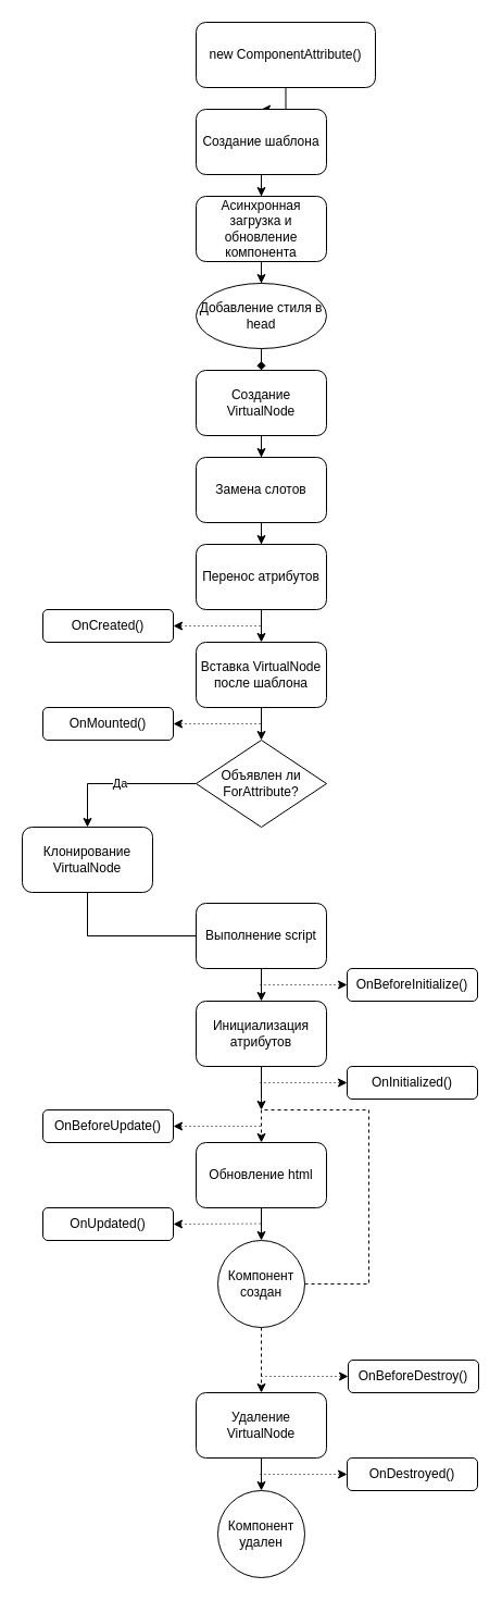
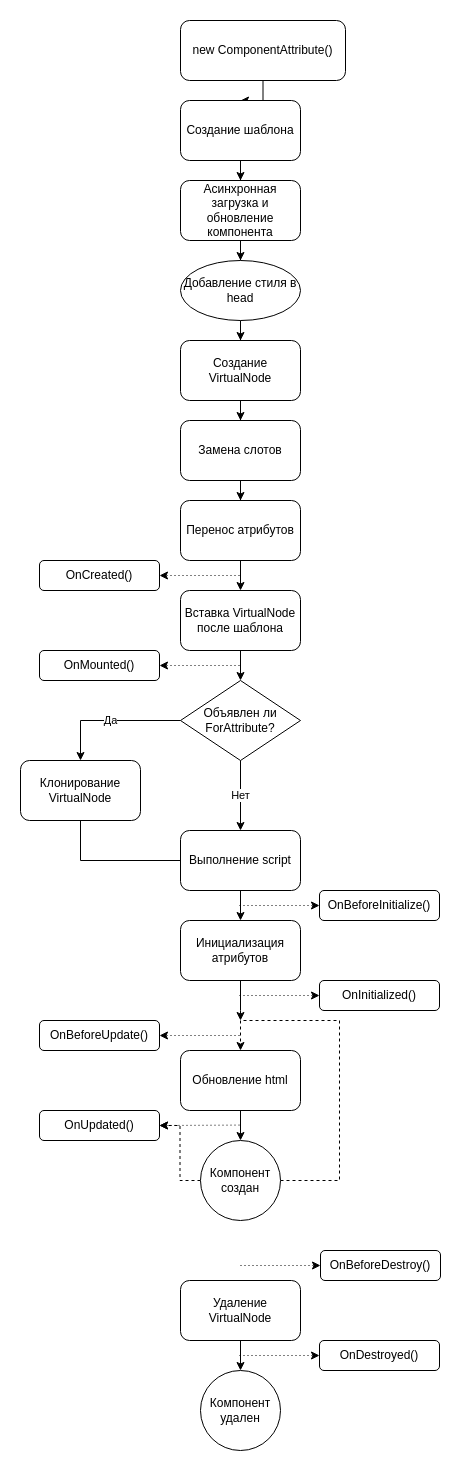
  <mxCell id="0" />
  <mxCell id="1" parent="0" />
  <mxCell id="2" value="" style="edgeStyle=orthogonalEdgeStyle;rounded=0;orthogonalLoop=1;jettySize=auto;html=1;endArrow=classic;endFill=1;endSize=6;strokeWidth=1;" edge="1" parent="1" source="3" target="5"><mxGeometry relative="1" as="geometry" /></mxCell>
  <mxCell id="3" value="new ComponentAttribute()" style="rounded=1;whiteSpace=wrap;html=1;" vertex="1" parent="1"><mxGeometry x="180" y="20" width="165" height="60" as="geometry" /></mxCell>
  <mxCell id="4" value="" style="edgeStyle=orthogonalEdgeStyle;rounded=0;orthogonalLoop=1;jettySize=auto;html=1;endArrow=classic;endFill=1;endSize=6;strokeWidth=1;" edge="1" parent="1" source="5" target="7"><mxGeometry relative="1" as="geometry" /></mxCell>
  <mxCell id="5" value="Создание шаблона" style="rounded=1;whiteSpace=wrap;html=1;" vertex="1" parent="1"><mxGeometry x="180" y="100" width="120" height="60" as="geometry" /></mxCell>
  <mxCell id="6" value="" style="edgeStyle=orthogonalEdgeStyle;rounded=0;orthogonalLoop=1;jettySize=auto;html=1;endArrow=classic;endFill=1;endSize=6;strokeWidth=1;" edge="1" parent="1" source="7" target="9"><mxGeometry relative="1" as="geometry" /></mxCell>
  <mxCell id="7" value="Асинхронная загрузка и обновление компонента" style="rounded=1;whiteSpace=wrap;html=1;" vertex="1" parent="1"><mxGeometry x="180" y="180" width="120" height="60" as="geometry" /></mxCell>
- <mxCell id="8" value="" style="edgeStyle=orthogonalEdgeStyle;rounded=0;orthogonalLoop=1;jettySize=auto;html=1;endArrow=diamond;endFill=1;endSize=6;strokeWidth=1;" edge="1" parent="1" source="9" target="11"><mxGeometry relative="1" as="geometry" /></mxCell>
+ <mxCell id="8" value="" style="edgeStyle=orthogonalEdgeStyle;rounded=0;orthogonalLoop=1;jettySize=auto;html=1;endArrow=classic;endFill=1;endSize=6;strokeWidth=1;" edge="1" parent="1" source="9" target="11"><mxGeometry relative="1" as="geometry" /></mxCell>
  <mxCell id="9" value="Добавление стиля в head" style="ellipse;whiteSpace=wrap;html=1;" vertex="1" parent="1"><mxGeometry x="180" y="260" width="120" height="60" as="geometry" /></mxCell>
  <mxCell id="10" value="" style="edgeStyle=orthogonalEdgeStyle;rounded=0;orthogonalLoop=1;jettySize=auto;html=1;endArrow=classic;endFill=1;endSize=6;strokeWidth=1;" edge="1" parent="1" source="11" target="13"><mxGeometry relative="1" as="geometry" /></mxCell>
  <mxCell id="11" value="Создание VirtualNode" style="rounded=1;whiteSpace=wrap;html=1;" vertex="1" parent="1"><mxGeometry x="180" y="340" width="120" height="60" as="geometry" /></mxCell>
  <mxCell id="12" value="" style="edgeStyle=orthogonalEdgeStyle;rounded=0;orthogonalLoop=1;jettySize=auto;html=1;endArrow=classic;endFill=1;endSize=6;strokeWidth=1;" edge="1" parent="1" source="13" target="15"><mxGeometry relative="1" as="geometry" /></mxCell>
  <mxCell id="13" value="Замена слотов" style="rounded=1;whiteSpace=wrap;html=1;" vertex="1" parent="1"><mxGeometry x="180" y="420" width="120" height="60" as="geometry" /></mxCell>
  <mxCell id="14" value="" style="edgeStyle=orthogonalEdgeStyle;rounded=0;orthogonalLoop=1;jettySize=auto;html=1;endArrow=classic;endFill=1;endSize=6;strokeWidth=1;" edge="1" parent="1" source="15" target="17"><mxGeometry relative="1" as="geometry" /></mxCell>
  <mxCell id="15" value="Перенос атрибутов" style="rounded=1;whiteSpace=wrap;html=1;" vertex="1" parent="1"><mxGeometry x="180" y="500" width="120" height="60" as="geometry" /></mxCell>
  <mxCell id="16" value="" style="edgeStyle=orthogonalEdgeStyle;rounded=0;orthogonalLoop=1;jettySize=auto;html=1;endArrow=classic;endFill=1;endSize=6;strokeWidth=1;entryX=0.5;entryY=0;entryDx=0;entryDy=0;" edge="1" parent="1" source="17" target="22"><mxGeometry relative="1" as="geometry"><mxPoint x="329" y="680" as="targetPoint" /></mxGeometry></mxCell>
  <mxCell id="17" value="Вставка VirtualNode после шаблона" style="rounded=1;whiteSpace=wrap;html=1;" vertex="1" parent="1"><mxGeometry x="180" y="590" width="120" height="60" as="geometry" /></mxCell>
  <mxCell id="18" value="OnCreated()" style="rounded=1;whiteSpace=wrap;html=1;" vertex="1" parent="1"><mxGeometry x="39" y="560" width="120" height="30" as="geometry" /></mxCell>
  <mxCell id="19" value="" style="endArrow=classic;dashed=1;html=1;dashPattern=1 3;strokeWidth=1;entryX=1;entryY=0.5;entryDx=0;entryDy=0;endFill=1;endSize=6;" edge="1" parent="1" target="18"><mxGeometry width="50" height="50" relative="1" as="geometry"><mxPoint x="239" y="575" as="sourcePoint" /><mxPoint x="-201" y="380" as="targetPoint" /></mxGeometry></mxCell>
  <mxCell id="20" value="OnMounted()" style="rounded=1;whiteSpace=wrap;html=1;" vertex="1" parent="1"><mxGeometry x="39" y="650" width="120" height="30" as="geometry" /></mxCell>
  <mxCell id="21" value="" style="endArrow=classic;dashed=1;html=1;dashPattern=1 3;strokeWidth=1;entryX=1;entryY=0.5;entryDx=0;entryDy=0;endFill=1;endSize=6;" edge="1" parent="1" target="20"><mxGeometry width="50" height="50" relative="1" as="geometry"><mxPoint x="239" y="665" as="sourcePoint" /><mxPoint x="-201" y="470" as="targetPoint" /></mxGeometry></mxCell>
  <mxCell id="22" value="Объявлен ли ForAttribute?" style="rhombus;whiteSpace=wrap;html=1;" vertex="1" parent="1"><mxGeometry x="180" y="680" width="120" height="80" as="geometry" /></mxCell>
  <mxCell id="23" value="Да" style="edgeStyle=orthogonalEdgeStyle;rounded=0;orthogonalLoop=1;jettySize=auto;html=1;entryX=0.5;entryY=0;entryDx=0;entryDy=0;exitX=0;exitY=0.5;exitDx=0;exitDy=0;" edge="1" parent="1" source="22" target="25"><mxGeometry relative="1" as="geometry"><mxPoint x="200" y="790" as="sourcePoint" /></mxGeometry></mxCell>
  <mxCell id="24" value="" style="edgeStyle=orthogonalEdgeStyle;rounded=0;orthogonalLoop=1;jettySize=auto;html=1;endArrow=none;endFill=1;endSize=6;strokeWidth=1;entryX=0;entryY=0.5;entryDx=0;entryDy=0;exitX=0.5;exitY=1;exitDx=0;exitDy=0;" edge="1" parent="1" source="25" target="27"><mxGeometry relative="1" as="geometry"><mxPoint x="80" y="880" as="targetPoint" /></mxGeometry></mxCell>
  <mxCell id="25" value="Клонирование VirtualNode" style="rounded=1;whiteSpace=wrap;html=1;" vertex="1" parent="1"><mxGeometry x="20" y="760" width="120" height="60" as="geometry" /></mxCell>
  <mxCell id="26" value="" style="edgeStyle=orthogonalEdgeStyle;rounded=0;orthogonalLoop=1;jettySize=auto;html=1;endArrow=classic;endFill=1;endSize=6;strokeWidth=1;" edge="1" parent="1" source="27" target="30"><mxGeometry relative="1" as="geometry" /></mxCell>
  <mxCell id="27" value="Выполнение script" style="rounded=1;whiteSpace=wrap;html=1;" vertex="1" parent="1"><mxGeometry x="180" y="830" width="120" height="60" as="geometry" /></mxCell>
+ <mxCell id="28" value="Нет" style="edgeStyle=orthogonalEdgeStyle;rounded=0;orthogonalLoop=1;jettySize=auto;html=1;entryX=0.5;entryY=0;entryDx=0;entryDy=0;exitX=0.5;exitY=1;exitDx=0;exitDy=0;" edge="1" parent="1" source="22" target="27"><mxGeometry relative="1" as="geometry"><mxPoint x="310" y="760" as="sourcePoint" /><mxPoint x="150" y="730" as="targetPoint" /></mxGeometry></mxCell>
  <mxCell id="29" value="" style="edgeStyle=orthogonalEdgeStyle;rounded=0;orthogonalLoop=1;jettySize=auto;html=1;endArrow=classic;endFill=1;endSize=6;strokeWidth=1;exitX=0.5;exitY=1;exitDx=0;exitDy=0;" edge="1" parent="1" source="30"><mxGeometry relative="1" as="geometry"><mxPoint x="240" y="1020" as="targetPoint" /><Array as="points"><mxPoint x="240" y="1010" /></Array></mxGeometry></mxCell>
  <mxCell id="30" value="Инициализация атрибутов" style="rounded=1;whiteSpace=wrap;html=1;" vertex="1" parent="1"><mxGeometry x="180" y="920" width="120" height="60" as="geometry" /></mxCell>
  <mxCell id="31" value="OnBeforeInitialize()" style="rounded=1;whiteSpace=wrap;html=1;" vertex="1" parent="1"><mxGeometry x="319" y="890" width="120" height="30" as="geometry" /></mxCell>
  <mxCell id="32" value="" style="endArrow=classic;dashed=1;html=1;dashPattern=1 3;strokeWidth=1;entryX=0;entryY=0.5;entryDx=0;entryDy=0;endFill=1;endSize=6;" edge="1" parent="1" target="31"><mxGeometry width="50" height="50" relative="1" as="geometry"><mxPoint x="239" y="905" as="sourcePoint" /><mxPoint x="79" y="710" as="targetPoint" /></mxGeometry></mxCell>
  <mxCell id="33" value="OnInitialized()" style="rounded=1;whiteSpace=wrap;html=1;" vertex="1" parent="1"><mxGeometry x="319" y="980" width="120" height="30" as="geometry" /></mxCell>
  <mxCell id="34" value="" style="endArrow=classic;dashed=1;html=1;dashPattern=1 3;strokeWidth=1;entryX=0;entryY=0.5;entryDx=0;entryDy=0;endFill=1;endSize=6;" edge="1" parent="1" target="33"><mxGeometry width="50" height="50" relative="1" as="geometry"><mxPoint x="239" y="995" as="sourcePoint" /><mxPoint x="79" y="800" as="targetPoint" /></mxGeometry></mxCell>
  <mxCell id="35" value="OnBeforeUpdate()" style="rounded=1;whiteSpace=wrap;html=1;" vertex="1" parent="1"><mxGeometry x="39" y="1020" width="120" height="30" as="geometry" /></mxCell>
  <mxCell id="36" style="edgeStyle=orthogonalEdgeStyle;rounded=0;orthogonalLoop=1;jettySize=auto;html=1;endArrow=classic;endFill=1;endSize=6;strokeWidth=1;exitX=1;exitY=0.5;exitDx=0;exitDy=0;dashed=1;entryX=0.5;entryY=0;entryDx=0;entryDy=0;" edge="1" parent="1" source="38" target="40"><mxGeometry relative="1" as="geometry"><mxPoint x="469" y="1020" as="targetPoint" /><Array as="points"><mxPoint x="339" y="1180" /><mxPoint x="339" y="1020" /><mxPoint x="240" y="1020" /></Array></mxGeometry></mxCell>
- <mxCell id="37" style="edgeStyle=orthogonalEdgeStyle;rounded=0;orthogonalLoop=1;jettySize=auto;html=1;dashed=1;endArrow=classic;endFill=1;endSize=6;strokeWidth=1;entryX=0.5;entryY=0;entryDx=0;entryDy=0;" edge="1" parent="1" source="38" target="45"><mxGeometry relative="1" as="geometry"><mxPoint x="240" y="1280" as="targetPoint" /></mxGeometry></mxCell>
+ <mxCell id="37" style="edgeStyle=orthogonalEdgeStyle;rounded=0;orthogonalLoop=1;jettySize=auto;html=1;dashed=1;endArrow=classic;endFill=1;endSize=6;strokeWidth=1;" edge="1" parent="1" source="38" target="42"><mxGeometry relative="1" as="geometry"><mxPoint x="240" y="1280" as="targetPoint" /></mxGeometry></mxCell>
  <mxCell id="38" value="Компонент создан" style="ellipse;whiteSpace=wrap;html=1;aspect=fixed;" vertex="1" parent="1"><mxGeometry x="200" y="1140" width="80" height="80" as="geometry" /></mxCell>
  <mxCell id="39" value="" style="edgeStyle=orthogonalEdgeStyle;rounded=0;orthogonalLoop=1;jettySize=auto;html=1;endArrow=classic;endFill=1;endSize=6;strokeWidth=1;" edge="1" parent="1" source="40" target="38"><mxGeometry relative="1" as="geometry" /></mxCell>
  <mxCell id="40" value="Обновление html" style="rounded=1;whiteSpace=wrap;html=1;" vertex="1" parent="1"><mxGeometry x="180" y="1050" width="120" height="60" as="geometry" /></mxCell>
  <mxCell id="41" value="" style="endArrow=classic;dashed=1;html=1;dashPattern=1 3;strokeWidth=1;endFill=1;endSize=6;entryX=1;entryY=0.5;entryDx=0;entryDy=0;" edge="1" parent="1" target="35"><mxGeometry width="50" height="50" relative="1" as="geometry"><mxPoint x="239" y="1035" as="sourcePoint" /><mxPoint x="179" y="1020" as="targetPoint" /></mxGeometry></mxCell>
  <mxCell id="42" value="OnUpdated()" style="rounded=1;whiteSpace=wrap;html=1;" vertex="1" parent="1"><mxGeometry x="39" y="1110" width="120" height="30" as="geometry" /></mxCell>
  <mxCell id="43" value="" style="endArrow=classic;dashed=1;html=1;dashPattern=1 3;strokeWidth=1;endFill=1;endSize=6;entryX=1;entryY=0.5;entryDx=0;entryDy=0;" edge="1" parent="1" target="42"><mxGeometry width="50" height="50" relative="1" as="geometry"><mxPoint x="239" y="1124.58" as="sourcePoint" /><mxPoint x="319" y="1125" as="targetPoint" /></mxGeometry></mxCell>
  <mxCell id="44" value="" style="edgeStyle=orthogonalEdgeStyle;rounded=0;orthogonalLoop=1;jettySize=auto;html=1;endArrow=classic;endFill=1;endSize=6;strokeWidth=1;" edge="1" parent="1" source="45" target="46"><mxGeometry relative="1" as="geometry" /></mxCell>
  <mxCell id="45" value="Удаление VirtualNode" style="rounded=1;whiteSpace=wrap;html=1;" vertex="1" parent="1"><mxGeometry x="180" y="1280" width="120" height="60" as="geometry" /></mxCell>
  <mxCell id="46" value="Компонент удален" style="ellipse;whiteSpace=wrap;html=1;aspect=fixed;" vertex="1" parent="1"><mxGeometry x="200" y="1370" width="80" height="80" as="geometry" /></mxCell>
  <mxCell id="47" value="OnDestroyed()" style="rounded=1;whiteSpace=wrap;html=1;" vertex="1" parent="1"><mxGeometry x="319" y="1340" width="120" height="30" as="geometry" /></mxCell>
  <mxCell id="48" value="" style="endArrow=classic;dashed=1;html=1;dashPattern=1 3;strokeWidth=1;entryX=0;entryY=0.5;entryDx=0;entryDy=0;endFill=1;endSize=6;" edge="1" parent="1" target="47"><mxGeometry width="50" height="50" relative="1" as="geometry"><mxPoint x="239" y="1355" as="sourcePoint" /><mxPoint x="659" y="1344" as="targetPoint" /></mxGeometry></mxCell>
  <mxCell id="49" value="OnBeforeDestroy()" style="rounded=1;whiteSpace=wrap;html=1;" vertex="1" parent="1"><mxGeometry x="320" y="1250" width="120" height="30" as="geometry" /></mxCell>
  <mxCell id="50" value="" style="endArrow=classic;dashed=1;html=1;dashPattern=1 3;strokeWidth=1;entryX=0;entryY=0.5;entryDx=0;entryDy=0;endFill=1;endSize=6;" edge="1" parent="1" target="49"><mxGeometry width="50" height="50" relative="1" as="geometry"><mxPoint x="240" y="1265" as="sourcePoint" /><mxPoint x="660" y="1254" as="targetPoint" /></mxGeometry></mxCell>
